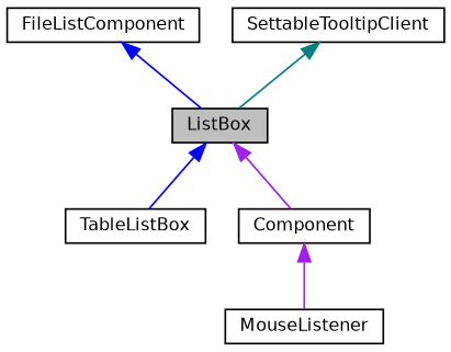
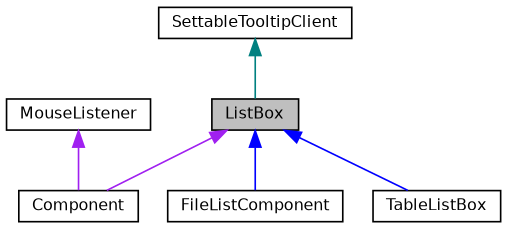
  digraph {
    node [color=black fontname=Helvetica fontsize=10 shape=record]
    edge [color=blue dir=back fontname=Helvetica fontsize=10 labelfontname=Helvetica labelfontsize=10 style=solid]
    n1 [fillcolor=grey75 fontcolor=black height=0.2 label=ListBox style=filled width=0.4]
    n2 [height=0.2 label=FileListComponent width=0.4]
    n3 [height=0.2 label=TableListBox width=0.4]
    n4 [height=0.2 label=Component width=0.4]
    n5 [height=0.2 label=MouseListener width=0.4]
    n6 [height=0.2 label=SettableTooltipClient width=0.4]
-   n2 -> n1
+   n1 -> n2
    n1 -> n3
    n1 -> n4 [color=purple]
-   n4 -> n5 [color=purple]
+   n5 -> n4 [color=purple]
    n6 -> n1 [color=teal]
  }
